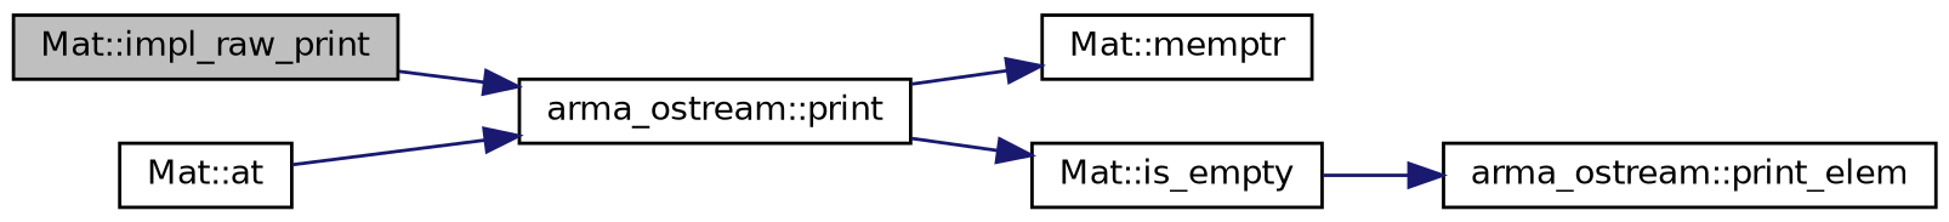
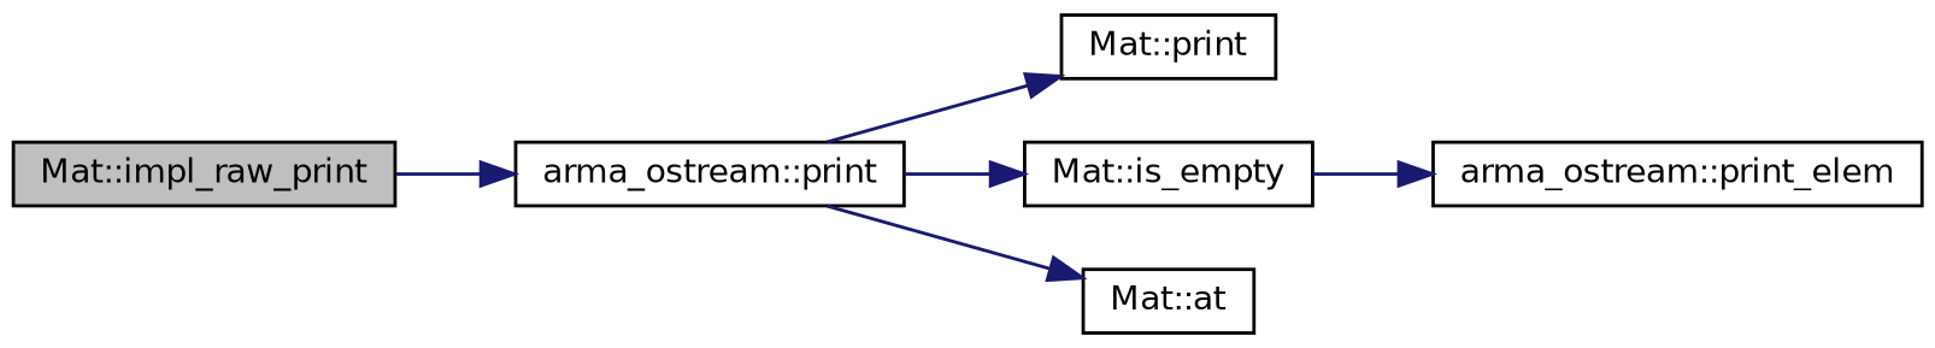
  digraph {
    rankdir=LR
    node [color=black fillcolor=white fontname=Helvetica fontsize=10 shape=record style=filled]
    edge [color=midnightblue fontname=Helvetica fontsize=10 labelfontname=Helvetica labelfontsize=10 style=solid]
    n1 [fillcolor=grey75 fontcolor=black height=0.2 label="Mat::impl_raw_print" width=0.4]
    n2 [height=0.2 label="arma_ostream::print" width=0.4]
-   n3 [height=0.2 label="Mat::memptr" width=0.4]
+   n3 [height=0.2 label="Mat::print" width=0.4]
    n4 [height=0.2 label="Mat::is_empty" width=0.4]
    n5 [height=0.2 label="Mat::at" width=0.4]
    n6 [height=0.2 label="arma_ostream::print_elem" width=0.4]
    n1 -> n2
    n2 -> n3
    n2 -> n4
-   n5 -> n2
+   n2 -> n5
    n4 -> n6
  }
